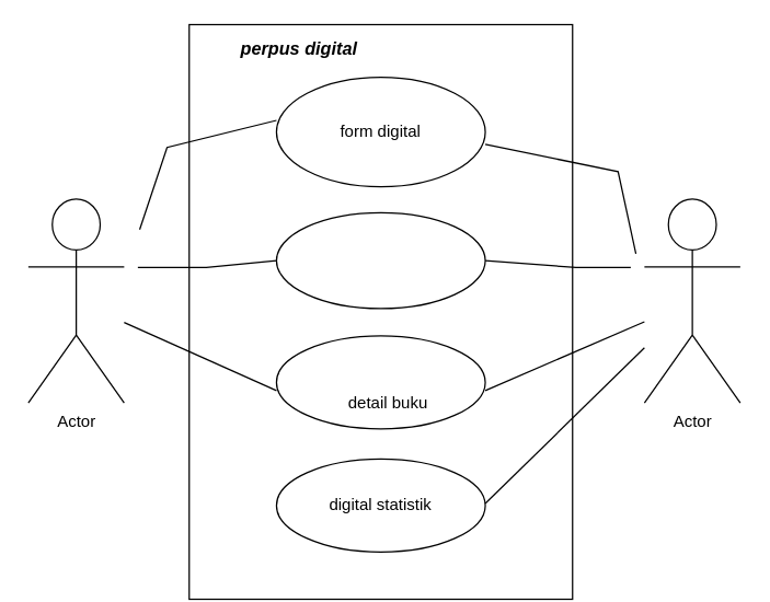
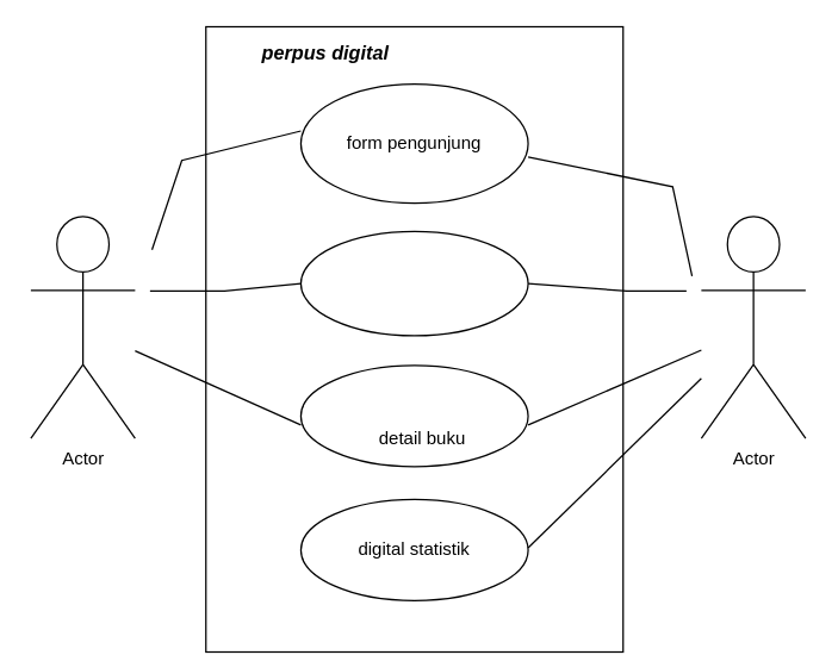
  <mxCell id="0" />
  <mxCell id="1" parent="0" />
  <mxCell id="2" value="" style="rounded=0;whiteSpace=wrap;html=1;rotation=90;" vertex="1" parent="1"><mxGeometry x="67.5" y="87.5" width="420" height="280" as="geometry" /></mxCell>
  <mxCell id="3" value="" style="ellipse;whiteSpace=wrap;html=1;fontStyle=0;align=center;" vertex="1" parent="1"><mxGeometry x="201.25" y="56" width="152.5" height="80" as="geometry" /></mxCell>
  <mxCell id="4" value="perpus digital" style="text;html=1;strokeColor=none;fillColor=none;align=center;verticalAlign=middle;whiteSpace=wrap;rounded=0;fontStyle=3;labelBorderColor=none;fontSize=13;labelPosition=center;verticalLabelPosition=middle;spacingTop=0;spacing=2;spacingBottom=0;" vertex="1" parent="1"><mxGeometry x="170.63" y="20" width="93.75" height="30" as="geometry" /></mxCell>
  <mxCell id="5" value="" style="ellipse;whiteSpace=wrap;html=1;fontStyle=0;align=center;" vertex="1" parent="1"><mxGeometry x="201.26" y="155" width="152.5" height="70" as="geometry" /></mxCell>
  <mxCell id="6" value="" style="ellipse;whiteSpace=wrap;html=1;fontStyle=0;align=center;" vertex="1" parent="1"><mxGeometry x="201.25" y="245" width="152.5" height="68" as="geometry" /></mxCell>
  <mxCell id="7" value="" style="ellipse;whiteSpace=wrap;html=1;fontStyle=0;align=center;" vertex="1" parent="1"><mxGeometry x="201.26" y="335" width="152.5" height="68" as="geometry" /></mxCell>
- <mxCell id="8" value="form digital" style="text;html=1;strokeColor=none;fillColor=none;align=center;verticalAlign=middle;whiteSpace=wrap;rounded=0;" vertex="1" parent="1"><mxGeometry x="226.26" y="81" width="102.5" height="30" as="geometry" /></mxCell>
+ <mxCell id="8" value="form pengunjung" style="text;html=1;strokeColor=none;fillColor=none;align=center;verticalAlign=middle;whiteSpace=wrap;rounded=0;" vertex="1" parent="1"><mxGeometry x="226.26" y="81" width="102.5" height="30" as="geometry" /></mxCell>
  <mxCell id="9" value="detail buku" style="text;html=1;strokeColor=none;fillColor=none;align=center;verticalAlign=middle;whiteSpace=wrap;rounded=0;" vertex="1" parent="1"><mxGeometry x="242.5" y="279" width="80" height="30" as="geometry" /></mxCell>
  <mxCell id="10" value="digital statistik" style="text;html=1;strokeColor=none;fillColor=none;align=center;verticalAlign=middle;whiteSpace=wrap;rounded=0;" vertex="1" parent="1"><mxGeometry x="231.26" y="354" width="92.5" height="30" as="geometry" /></mxCell>
  <mxCell id="11" value="Actor" style="shape=umlActor;verticalLabelPosition=bottom;verticalAlign=top;html=1;outlineConnect=0;" vertex="1" parent="1"><mxGeometry x="20" y="145" width="70" height="149" as="geometry" /></mxCell>
  <mxCell id="12" value="Actor" style="shape=umlActor;verticalLabelPosition=bottom;verticalAlign=top;html=1;outlineConnect=0;" vertex="1" parent="1"><mxGeometry x="470" y="145" width="70" height="149" as="geometry" /></mxCell>
  <mxCell id="13" value="" style="endArrow=none;html=1;rounded=0;entryX=0.185;entryY=0.777;entryDx=0;entryDy=0;entryPerimeter=0;" edge="1" parent="1"><mxGeometry width="50" height="50" relative="1" as="geometry"><mxPoint x="101.32" y="167.3" as="sourcePoint" /><mxPoint x="201.26" y="87.5" as="targetPoint" /><Array as="points"><mxPoint x="121.32" y="107.3" /></Array></mxGeometry></mxCell>
  <mxCell id="14" value="" style="endArrow=none;html=1;rounded=0;" edge="1" parent="1"><mxGeometry width="50" height="50" relative="1" as="geometry"><mxPoint x="463.76" y="185" as="sourcePoint" /><mxPoint x="353.76" y="105" as="targetPoint" /><Array as="points"><mxPoint x="463.76" y="185" /><mxPoint x="450.76" y="125" /></Array></mxGeometry></mxCell>
  <mxCell id="15" value="" style="endArrow=none;html=1;rounded=0;exitX=0;exitY=0.5;exitDx=0;exitDy=0;" edge="1" parent="1" source="5"><mxGeometry width="50" height="50" relative="1" as="geometry"><mxPoint x="100" y="193.91" as="sourcePoint" /><mxPoint x="130" y="195" as="targetPoint" /><Array as="points"><mxPoint x="150" y="195" /><mxPoint x="100" y="195" /></Array></mxGeometry></mxCell>
  <mxCell id="16" value="" style="endArrow=none;html=1;rounded=0;entryX=1;entryY=0.5;entryDx=0;entryDy=0;" edge="1" parent="1" target="5"><mxGeometry width="50" height="50" relative="1" as="geometry"><mxPoint x="460" y="195" as="sourcePoint" /><mxPoint x="530.24" y="218.25" as="targetPoint" /><Array as="points"><mxPoint x="420" y="195" /></Array></mxGeometry></mxCell>
  <mxCell id="17" value="" style="endArrow=none;html=1;rounded=0;" edge="1" parent="1" source="11"><mxGeometry width="50" height="50" relative="1" as="geometry"><mxPoint x="151.26" y="335" as="sourcePoint" /><mxPoint x="201.26" y="285" as="targetPoint" /></mxGeometry></mxCell>
  <mxCell id="18" value="" style="endArrow=none;html=1;rounded=0;" edge="1" parent="1" target="12"><mxGeometry width="50" height="50" relative="1" as="geometry"><mxPoint x="353.76" y="285" as="sourcePoint" /><mxPoint x="403.76" y="235" as="targetPoint" /></mxGeometry></mxCell>
  <mxCell id="19" value="" style="endArrow=none;html=1;rounded=0;" edge="1" parent="1" target="12"><mxGeometry width="50" height="50" relative="1" as="geometry"><mxPoint x="353.75" y="367.5" as="sourcePoint" /><mxPoint x="403.75" y="317.5" as="targetPoint" /></mxGeometry></mxCell>
